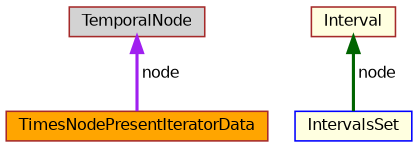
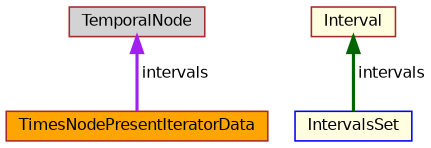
  digraph {
    node [color=brown fillcolor=lightyellow fontname=Helvetica fontsize=10 shape=record style=filled]
    edge [dir=back fontname=Helvetica fontsize=10 labelfontname=Helvetica labelfontsize=10 style=bold]
    n1 [fillcolor=orange fontcolor=black height=0.2 label=TimesNodePresentIteratorData width=0.4]
    n2 [fillcolor=lightgrey height=0.2 label=TemporalNode width=0.4]
    n3 [color=blue height=0.2 label=IntervalsSet width=0.4]
    n4 [height=0.2 label=Interval width=0.4]
-   n2 -> n1 [color=purple label=" node"]
-   n4 -> n3 [color=darkgreen label=" node"]
+   n2 -> n1 [color=purple label=" intervals"]
+   n4 -> n3 [color=darkgreen label=" intervals"]
  }
